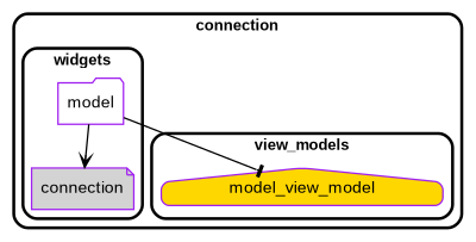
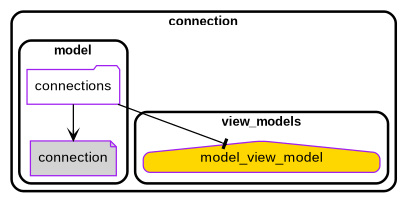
  digraph {
    fontname="Arial Black"
    fontsize=13
    penwidth=2.6
    style=rounded
    node [color=purple fontname=Arial fontsize=15 penwidth=1.3 style="filled,rounded"]
    edge [penwidth=1.3]
    n1 [fillcolor=gold label=model_view_model shape=house]
    n2 [fillcolor=lightgrey label=connection shape=note]
-   n3 [fillcolor=white label=model shape=folder]
+   n3 [fillcolor=white label=connections shape=folder]
    subgraph cluster_1 {
      label=connection
      subgraph cluster_2 {
        label=view_models
        n1
      }
      subgraph cluster_3 {
-       label=widgets
+       label=model
        n2
        n3
      }
    }
    n3 -> n1 [arrowhead=tee]
    n3 -> n2 [arrowhead=vee]
  }
